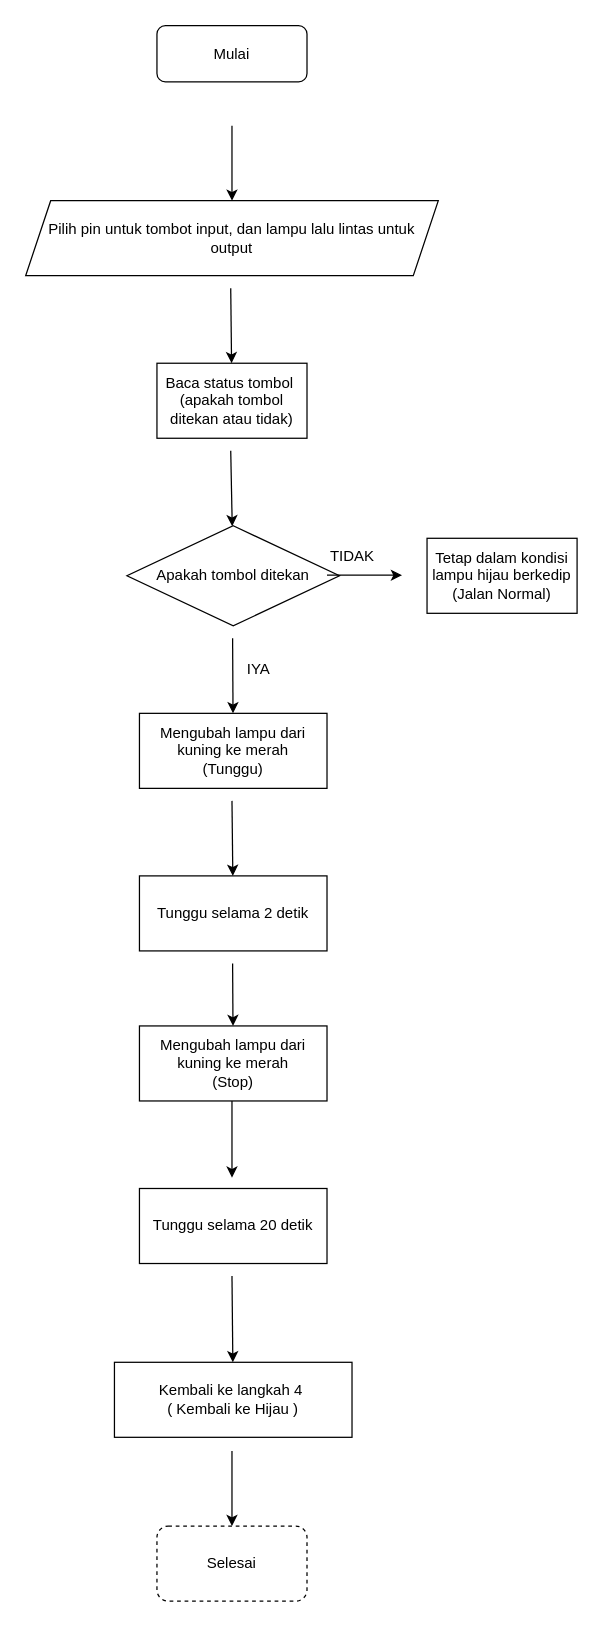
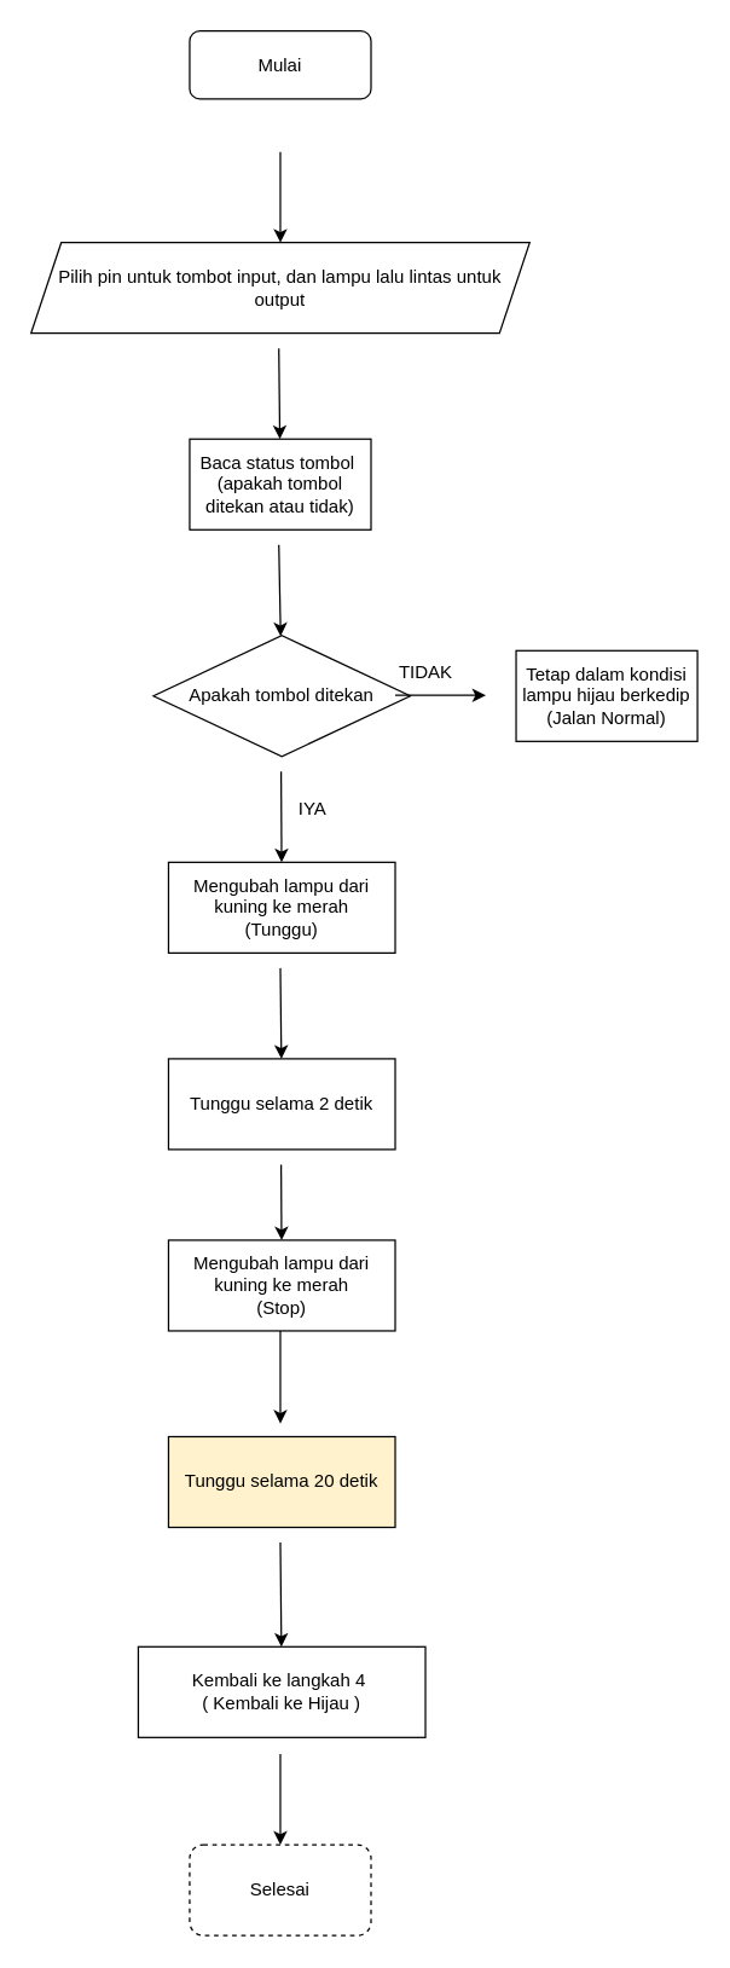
  <mxCell id="0" />
  <mxCell id="1" parent="0" />
  <mxCell id="2" value="Mulai" style="rounded=1;whiteSpace=wrap;html=1;" vertex="1" parent="1"><mxGeometry x="125" y="20" width="120" height="45" as="geometry" /></mxCell>
  <mxCell id="3" value="" style="endArrow=classic;html=1;rounded=0;" edge="1" parent="1" target="4"><mxGeometry width="50" height="50" relative="1" as="geometry"><mxPoint x="185" y="100" as="sourcePoint" /><mxPoint x="185" y="160" as="targetPoint" /></mxGeometry></mxCell>
  <mxCell id="4" value="Pilih pin untuk tombot input, dan lampu lalu lintas untuk output" style="shape=parallelogram;perimeter=parallelogramPerimeter;whiteSpace=wrap;html=1;fixedSize=1;" vertex="1" parent="1"><mxGeometry x="20" y="160" width="330" height="60" as="geometry" /></mxCell>
  <mxCell id="5" value="" style="endArrow=classic;html=1;rounded=0;" edge="1" parent="1" target="6"><mxGeometry width="50" height="50" relative="1" as="geometry"><mxPoint x="184" y="230" as="sourcePoint" /><mxPoint x="184" y="290" as="targetPoint" /></mxGeometry></mxCell>
  <mxCell id="6" value="Baca status tombol&amp;nbsp;&lt;div&gt;(apakah tombol ditekan atau tidak)&lt;/div&gt;" style="rounded=0;whiteSpace=wrap;html=1;" vertex="1" parent="1"><mxGeometry x="125" y="290" width="120" height="60" as="geometry" /></mxCell>
  <mxCell id="7" value="" style="endArrow=classic;html=1;rounded=0;" edge="1" parent="1" target="8"><mxGeometry width="50" height="50" relative="1" as="geometry"><mxPoint x="184" y="360" as="sourcePoint" /><mxPoint x="184" y="422.667" as="targetPoint" /></mxGeometry></mxCell>
  <mxCell id="8" value="Apakah tombol ditekan" style="rhombus;whiteSpace=wrap;html=1;" vertex="1" parent="1"><mxGeometry x="101" y="420" width="170" height="80" as="geometry" /></mxCell>
  <mxCell id="9" value="" style="endArrow=classic;html=1;rounded=0;" edge="1" parent="1"><mxGeometry width="50" height="50" relative="1" as="geometry"><mxPoint x="261" y="459.5" as="sourcePoint" /><mxPoint x="321" y="459.5" as="targetPoint" /></mxGeometry></mxCell>
  <mxCell id="10" value="" style="endArrow=classic;html=1;rounded=0;" edge="1" parent="1" target="11"><mxGeometry width="50" height="50" relative="1" as="geometry"><mxPoint x="185.5" y="510" as="sourcePoint" /><mxPoint x="185.5" y="580" as="targetPoint" /></mxGeometry></mxCell>
  <mxCell id="11" value="Mengubah lampu dari kuning ke merah&lt;div&gt;(Tunggu)&lt;/div&gt;" style="rounded=0;whiteSpace=wrap;html=1;" vertex="1" parent="1"><mxGeometry x="111" y="570" width="150" height="60" as="geometry" /></mxCell>
  <mxCell id="12" value="Tetap dalam kondisi lampu hijau berkedip&lt;div&gt;(Jalan Normal)&lt;/div&gt;" style="rounded=0;whiteSpace=wrap;html=1;" vertex="1" parent="1"><mxGeometry x="341" y="430" width="120" height="60" as="geometry" /></mxCell>
  <mxCell id="13" value="" style="endArrow=classic;html=1;rounded=0;" edge="1" parent="1" target="14"><mxGeometry width="50" height="50" relative="1" as="geometry"><mxPoint x="185" y="640" as="sourcePoint" /><mxPoint x="185" y="710" as="targetPoint" /></mxGeometry></mxCell>
  <mxCell id="14" value="Tunggu selama 2 detik" style="rounded=0;whiteSpace=wrap;html=1;" vertex="1" parent="1"><mxGeometry x="111" y="700" width="150" height="60" as="geometry" /></mxCell>
  <mxCell id="15" value="" style="endArrow=classic;html=1;rounded=0;" edge="1" parent="1" target="16"><mxGeometry width="50" height="50" relative="1" as="geometry"><mxPoint x="185.5" y="770" as="sourcePoint" /><mxPoint x="185.5" y="820" as="targetPoint" /></mxGeometry></mxCell>
  <mxCell id="16" value="Mengubah lampu dari kuning ke merah&lt;div&gt;(Stop)&lt;/div&gt;" style="rounded=0;whiteSpace=wrap;html=1;" vertex="1" parent="1"><mxGeometry x="111" y="820" width="150" height="60" as="geometry" /></mxCell>
  <mxCell id="17" value="" style="endArrow=classic;html=1;rounded=0;" edge="1" parent="1"><mxGeometry width="50" height="50" relative="1" as="geometry"><mxPoint x="185" y="880" as="sourcePoint" /><mxPoint x="185" y="941.333" as="targetPoint" /></mxGeometry></mxCell>
- <mxCell id="18" value="Tunggu selama 20 detik" style="rounded=0;whiteSpace=wrap;html=1;" vertex="1" parent="1"><mxGeometry x="111" y="950" width="150" height="60" as="geometry" /></mxCell>
+ <mxCell id="18" value="Tunggu selama 20 detik" style="rounded=0;whiteSpace=wrap;html=1;fillColor=#fff2cc;" vertex="1" parent="1"><mxGeometry x="111" y="950" width="150" height="60" as="geometry" /></mxCell>
  <mxCell id="19" value="" style="endArrow=classic;html=1;rounded=0;" edge="1" parent="1" target="20"><mxGeometry width="50" height="50" relative="1" as="geometry"><mxPoint x="185" y="1020" as="sourcePoint" /><mxPoint x="185" y="1090" as="targetPoint" /></mxGeometry></mxCell>
  <mxCell id="20" value="Kembali ke langkah 4&amp;nbsp;&lt;div&gt;( Kembali ke Hijau )&lt;/div&gt;" style="rounded=0;whiteSpace=wrap;html=1;" vertex="1" parent="1"><mxGeometry x="91" y="1089" width="190" height="60" as="geometry" /></mxCell>
  <mxCell id="21" value="" style="endArrow=classic;html=1;rounded=0;" edge="1" parent="1" target="22"><mxGeometry width="50" height="50" relative="1" as="geometry"><mxPoint x="185" y="1160" as="sourcePoint" /><mxPoint x="185" y="1220" as="targetPoint" /></mxGeometry></mxCell>
  <mxCell id="22" value="Selesai" style="rounded=1;whiteSpace=wrap;html=1;dashed=1;" vertex="1" parent="1"><mxGeometry x="125" y="1220" width="120" height="60" as="geometry" /></mxCell>
  <mxCell id="23" value="TIDAK" style="text;html=1;align=center;verticalAlign=middle;resizable=0;points=[];autosize=1;strokeColor=none;fillColor=none;" vertex="1" parent="1"><mxGeometry x="251" y="430" width="60" height="30" as="geometry" /></mxCell>
  <mxCell id="24" value="IYA" style="text;html=1;align=center;verticalAlign=middle;resizable=0;points=[];autosize=1;strokeColor=none;fillColor=none;" vertex="1" parent="1"><mxGeometry x="186" y="520" width="40" height="30" as="geometry" /></mxCell>
